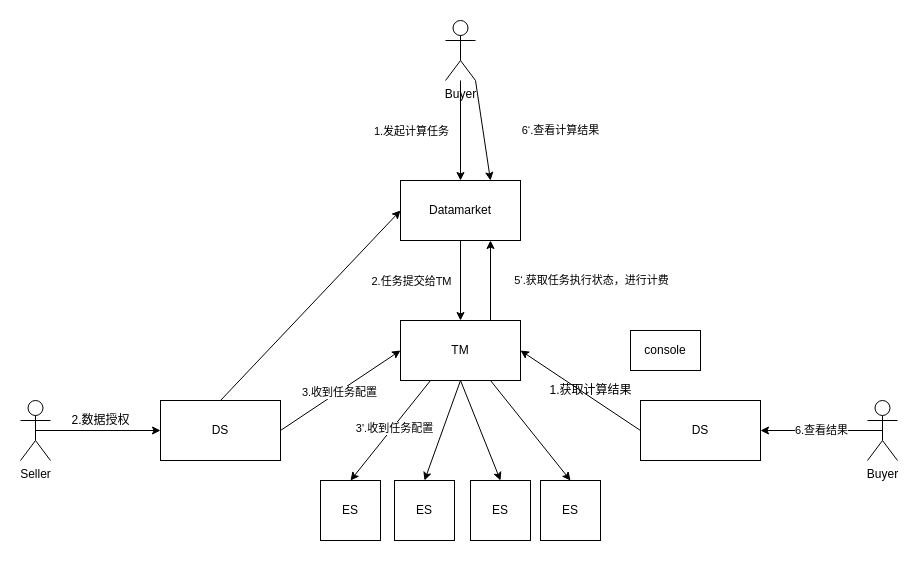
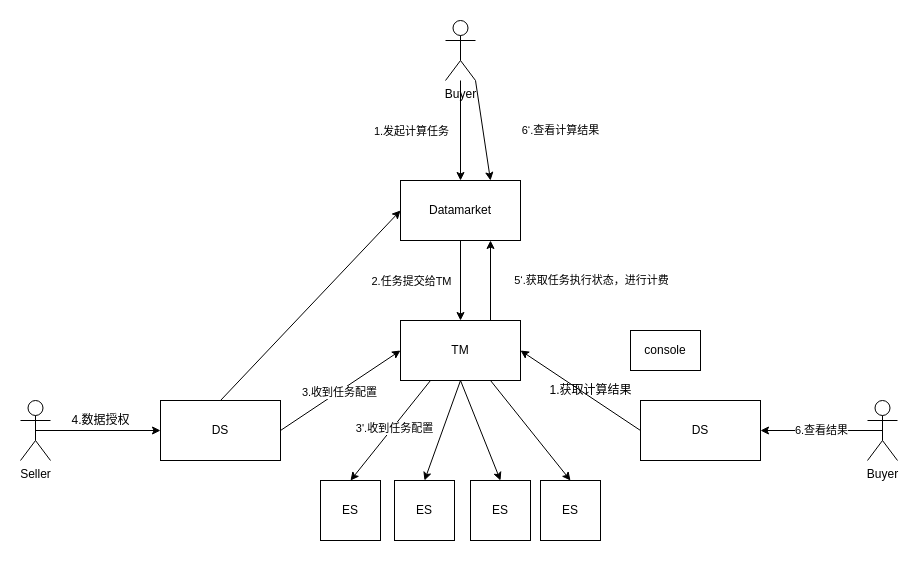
  <mxCell id="0" />
  <mxCell id="1" parent="0" />
  <mxCell id="2" value="DS" style="rounded=0;whiteSpace=wrap;html=1;" vertex="1" parent="1"><mxGeometry x="160" y="400" width="120" height="60" as="geometry" /></mxCell>
  <mxCell id="3" value="TM" style="rounded=0;whiteSpace=wrap;html=1;" vertex="1" parent="1"><mxGeometry x="400" y="320" width="120" height="60" as="geometry" /></mxCell>
  <mxCell id="4" value="ES" style="rounded=0;whiteSpace=wrap;html=1;" vertex="1" parent="1"><mxGeometry x="320" y="480" width="60" height="60" as="geometry" /></mxCell>
  <mxCell id="5" value="ES" style="rounded=0;whiteSpace=wrap;html=1;" vertex="1" parent="1"><mxGeometry x="540" y="480" width="60" height="60" as="geometry" /></mxCell>
  <mxCell id="6" value="ES" style="rounded=0;whiteSpace=wrap;html=1;" vertex="1" parent="1"><mxGeometry x="394" y="480" width="60" height="60" as="geometry" /></mxCell>
  <mxCell id="7" value="ES" style="rounded=0;whiteSpace=wrap;html=1;" vertex="1" parent="1"><mxGeometry x="470" y="480" width="60" height="60" as="geometry" /></mxCell>
  <mxCell id="8" value="DS" style="rounded=0;whiteSpace=wrap;html=1;" vertex="1" parent="1"><mxGeometry x="640" y="400" width="120" height="60" as="geometry" /></mxCell>
  <mxCell id="9" value="console" style="rounded=0;whiteSpace=wrap;html=1;" vertex="1" parent="1"><mxGeometry x="630" y="330" width="70" height="40" as="geometry" /></mxCell>
  <mxCell id="10" value="Datamarket" style="rounded=0;whiteSpace=wrap;html=1;" vertex="1" parent="1"><mxGeometry x="400" y="180" width="120" height="60" as="geometry" /></mxCell>
  <mxCell id="11" value="" style="endArrow=classic;html=1;exitX=0.5;exitY=0;exitDx=0;exitDy=0;entryX=0;entryY=0.5;entryDx=0;entryDy=0;" edge="1" parent="1" source="2" target="10"><mxGeometry width="50" height="50" relative="1" as="geometry"><mxPoint x="400" y="390" as="sourcePoint" /><mxPoint x="450" y="340" as="targetPoint" /></mxGeometry></mxCell>
  <mxCell id="12" value="Seller" style="shape=umlActor;verticalLabelPosition=bottom;labelBackgroundColor=#ffffff;verticalAlign=top;html=1;outlineConnect=0;" vertex="1" parent="1"><mxGeometry x="20" y="400" width="30" height="60" as="geometry" /></mxCell>
  <mxCell id="13" value="" style="endArrow=classic;html=1;exitX=0.5;exitY=0.5;exitDx=0;exitDy=0;exitPerimeter=0;entryX=0;entryY=0.5;entryDx=0;entryDy=0;" edge="1" parent="1" source="12" target="2"><mxGeometry width="50" height="50" relative="1" as="geometry"><mxPoint x="400" y="390" as="sourcePoint" /><mxPoint x="450" y="340" as="targetPoint" /></mxGeometry></mxCell>
- <mxCell id="14" value="2.数据授权" style="text;html=1;align=center;verticalAlign=middle;resizable=0;points=[];autosize=1;" vertex="1" parent="1"><mxGeometry x="65" y="410" width="70" height="20" as="geometry" /></mxCell>
+ <mxCell id="14" value="4.数据授权" style="text;html=1;align=center;verticalAlign=middle;resizable=0;points=[];autosize=1;" vertex="1" parent="1"><mxGeometry x="65" y="410" width="70" height="20" as="geometry" /></mxCell>
  <mxCell id="15" value="" style="endArrow=classic;html=1;entryX=0.5;entryY=0;entryDx=0;entryDy=0;exitX=0.25;exitY=1;exitDx=0;exitDy=0;" edge="1" parent="1" source="3" target="4"><mxGeometry width="50" height="50" relative="1" as="geometry"><mxPoint x="400" y="380" as="sourcePoint" /><mxPoint x="450" y="330" as="targetPoint" /></mxGeometry></mxCell>
  <mxCell id="16" value="3'.收到任务配置" style="edgeLabel;html=1;align=center;verticalAlign=middle;resizable=0;points=[];" vertex="1" connectable="0" parent="15"><mxGeometry x="-0.063" y="1" relative="1" as="geometry"><mxPoint as="offset" /></mxGeometry></mxCell>
  <mxCell id="17" value="" style="endArrow=classic;html=1;entryX=0.5;entryY=0;entryDx=0;entryDy=0;exitX=0.75;exitY=1;exitDx=0;exitDy=0;" edge="1" parent="1" source="3" target="5"><mxGeometry width="50" height="50" relative="1" as="geometry"><mxPoint x="400" y="380" as="sourcePoint" /><mxPoint x="450" y="330" as="targetPoint" /></mxGeometry></mxCell>
  <mxCell id="18" value="" style="endArrow=classic;html=1;entryX=0.5;entryY=0;entryDx=0;entryDy=0;exitX=0.5;exitY=1;exitDx=0;exitDy=0;" edge="1" parent="1" source="3" target="6"><mxGeometry width="50" height="50" relative="1" as="geometry"><mxPoint x="400" y="380" as="sourcePoint" /><mxPoint x="450" y="330" as="targetPoint" /></mxGeometry></mxCell>
  <mxCell id="19" value="" style="endArrow=classic;html=1;entryX=0.5;entryY=0;entryDx=0;entryDy=0;exitX=0.5;exitY=1;exitDx=0;exitDy=0;" edge="1" parent="1" source="3" target="7"><mxGeometry width="50" height="50" relative="1" as="geometry"><mxPoint x="400" y="380" as="sourcePoint" /><mxPoint x="450" y="330" as="targetPoint" /></mxGeometry></mxCell>
  <mxCell id="20" value="" style="endArrow=classic;html=1;entryX=0.5;entryY=0;entryDx=0;entryDy=0;exitX=0.5;exitY=1;exitDx=0;exitDy=0;" edge="1" parent="1" source="10" target="3"><mxGeometry width="50" height="50" relative="1" as="geometry"><mxPoint x="400" y="380" as="sourcePoint" /><mxPoint x="450" y="330" as="targetPoint" /></mxGeometry></mxCell>
  <mxCell id="21" value="2.任务提交给TM" style="edgeLabel;html=1;align=center;verticalAlign=middle;resizable=0;points=[];" vertex="1" connectable="0" parent="20"><mxGeometry x="-0.125" y="-1" relative="1" as="geometry"><mxPoint x="-49" y="5" as="offset" /></mxGeometry></mxCell>
  <mxCell id="22" value="" style="endArrow=classic;html=1;exitX=1;exitY=0.5;exitDx=0;exitDy=0;entryX=0;entryY=0.5;entryDx=0;entryDy=0;" edge="1" parent="1" source="2" target="3"><mxGeometry width="50" height="50" relative="1" as="geometry"><mxPoint x="400" y="380" as="sourcePoint" /><mxPoint x="450" y="330" as="targetPoint" /></mxGeometry></mxCell>
  <mxCell id="23" value="3.收到任务配置" style="edgeLabel;html=1;align=center;verticalAlign=middle;resizable=0;points=[];" vertex="1" connectable="0" parent="22"><mxGeometry x="-0.032" relative="1" as="geometry"><mxPoint as="offset" /></mxGeometry></mxCell>
  <mxCell id="24" value="" style="endArrow=classic;html=1;exitX=0;exitY=0.5;exitDx=0;exitDy=0;entryX=1;entryY=0.5;entryDx=0;entryDy=0;" edge="1" parent="1" source="8" target="3"><mxGeometry width="50" height="50" relative="1" as="geometry"><mxPoint x="400" y="380" as="sourcePoint" /><mxPoint x="450" y="330" as="targetPoint" /></mxGeometry></mxCell>
  <mxCell id="25" value="Buyer" style="shape=umlActor;verticalLabelPosition=bottom;labelBackgroundColor=#ffffff;verticalAlign=top;html=1;outlineConnect=0;" vertex="1" parent="1"><mxGeometry x="445" y="20" width="30" height="60" as="geometry" /></mxCell>
  <mxCell id="26" value="" style="endArrow=classic;html=1;entryX=0.5;entryY=0;entryDx=0;entryDy=0;" edge="1" parent="1" source="25" target="10"><mxGeometry width="50" height="50" relative="1" as="geometry"><mxPoint x="400" y="230" as="sourcePoint" /><mxPoint x="450" y="180" as="targetPoint" /></mxGeometry></mxCell>
  <mxCell id="27" value="1.发起计算任务" style="edgeLabel;html=1;align=center;verticalAlign=middle;resizable=0;points=[];" vertex="1" connectable="0" parent="26"><mxGeometry x="-0.104" relative="1" as="geometry"><mxPoint x="-50" y="5" as="offset" /></mxGeometry></mxCell>
  <mxCell id="28" value="5‘.获取任务执行状态，进行计费" style="edgeLabel;html=1;align=center;verticalAlign=middle;resizable=0;points=[];" vertex="1" connectable="0" parent="26"><mxGeometry x="-0.233" y="3" relative="1" as="geometry"><mxPoint x="127" y="161.67" as="offset" /></mxGeometry></mxCell>
  <mxCell id="29" value="1.获取计算结果" style="text;html=1;align=center;verticalAlign=middle;resizable=0;points=[];autosize=1;" vertex="1" parent="1"><mxGeometry x="540" y="380" width="100" height="20" as="geometry" /></mxCell>
  <mxCell id="30" value="" style="endArrow=classic;html=1;entryX=0.75;entryY=1;entryDx=0;entryDy=0;exitX=0.75;exitY=0;exitDx=0;exitDy=0;" edge="1" parent="1" source="3" target="10"><mxGeometry width="50" height="50" relative="1" as="geometry"><mxPoint x="420" y="330" as="sourcePoint" /><mxPoint x="470" y="280" as="targetPoint" /></mxGeometry></mxCell>
  <mxCell id="31" value="Buyer" style="shape=umlActor;verticalLabelPosition=bottom;labelBackgroundColor=#ffffff;verticalAlign=top;html=1;outlineConnect=0;" vertex="1" parent="1"><mxGeometry x="867" y="400" width="30" height="60" as="geometry" /></mxCell>
  <mxCell id="32" value="6.查看结果" style="endArrow=classic;html=1;exitX=0.5;exitY=0.5;exitDx=0;exitDy=0;exitPerimeter=0;entryX=1;entryY=0.5;entryDx=0;entryDy=0;" edge="1" parent="1" source="31" target="8"><mxGeometry width="50" height="50" relative="1" as="geometry"><mxPoint x="420" y="360" as="sourcePoint" /><mxPoint x="470" y="310" as="targetPoint" /></mxGeometry></mxCell>
  <mxCell id="33" value="6‘.查看计算结果" style="endArrow=classic;html=1;entryX=0.75;entryY=0;entryDx=0;entryDy=0;exitX=1;exitY=1;exitDx=0;exitDy=0;exitPerimeter=0;" edge="1" parent="1" source="25" target="10"><mxGeometry x="0.227" y="77" width="50" height="50" relative="1" as="geometry"><mxPoint x="420" y="290" as="sourcePoint" /><mxPoint x="470" y="240" as="targetPoint" /><Array as="points" /><mxPoint as="offset" /></mxGeometry></mxCell>
